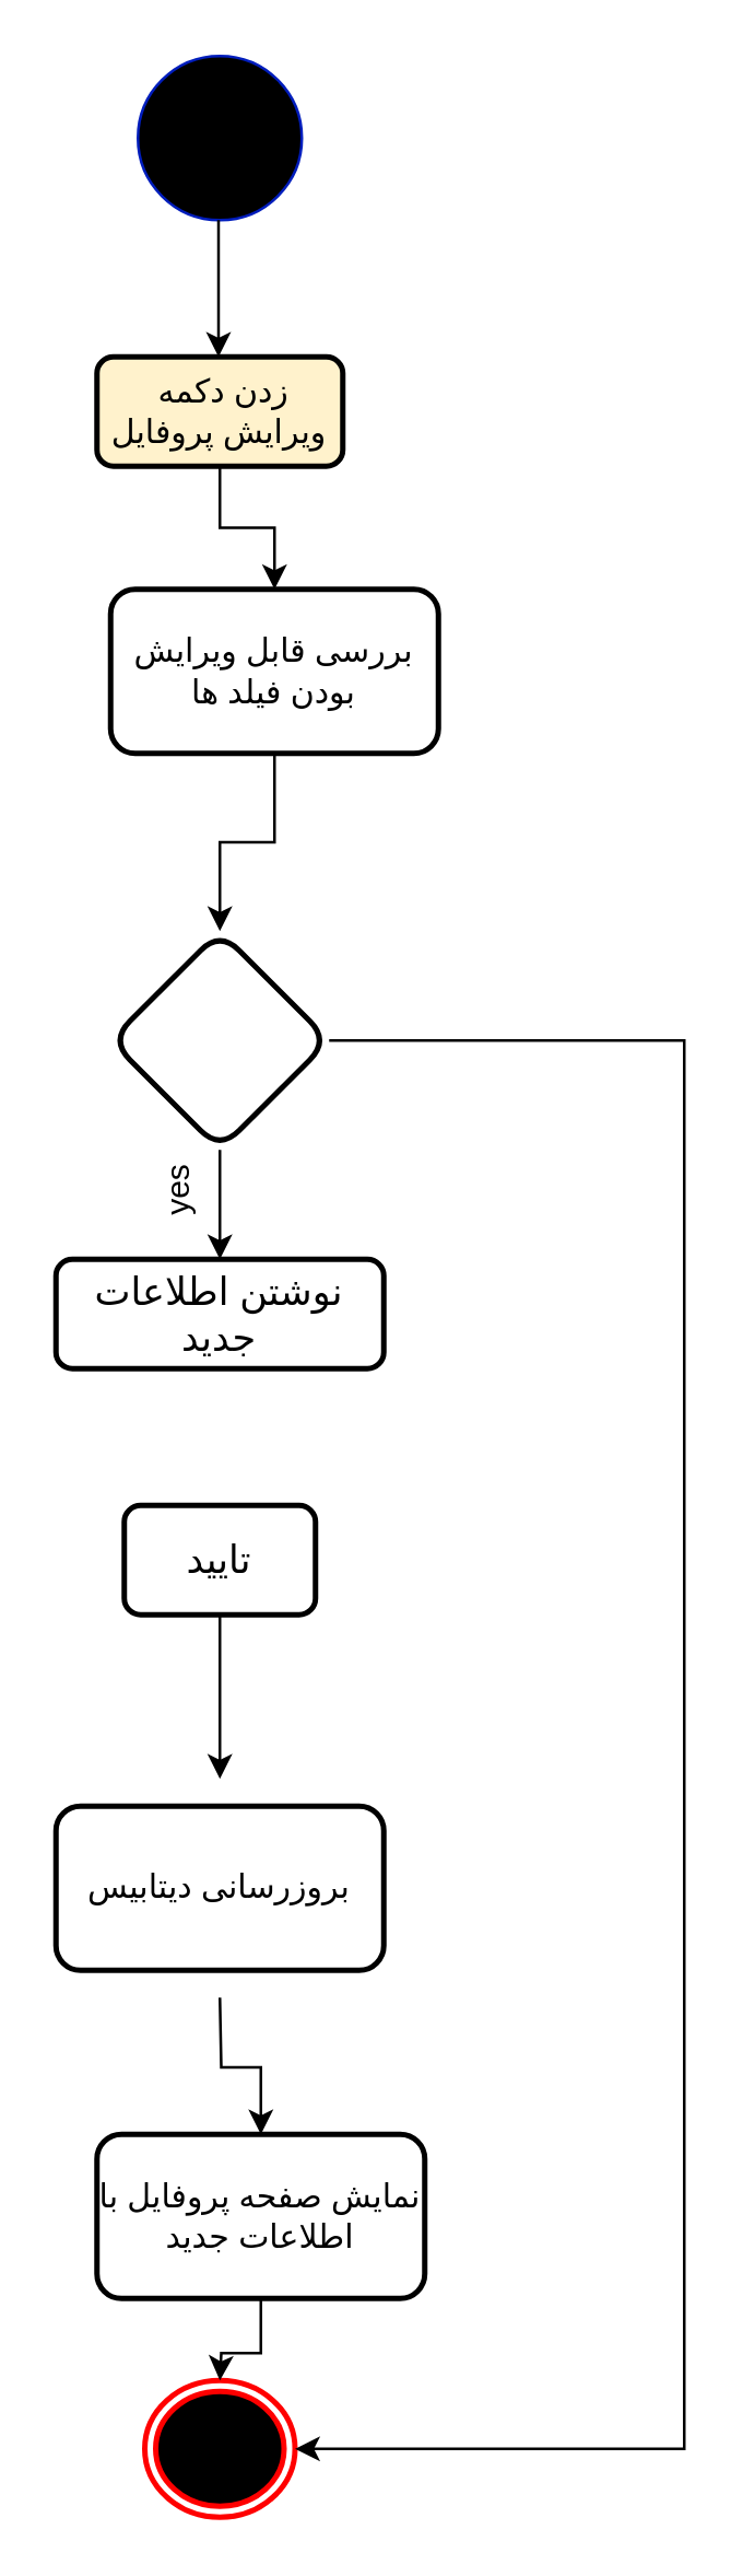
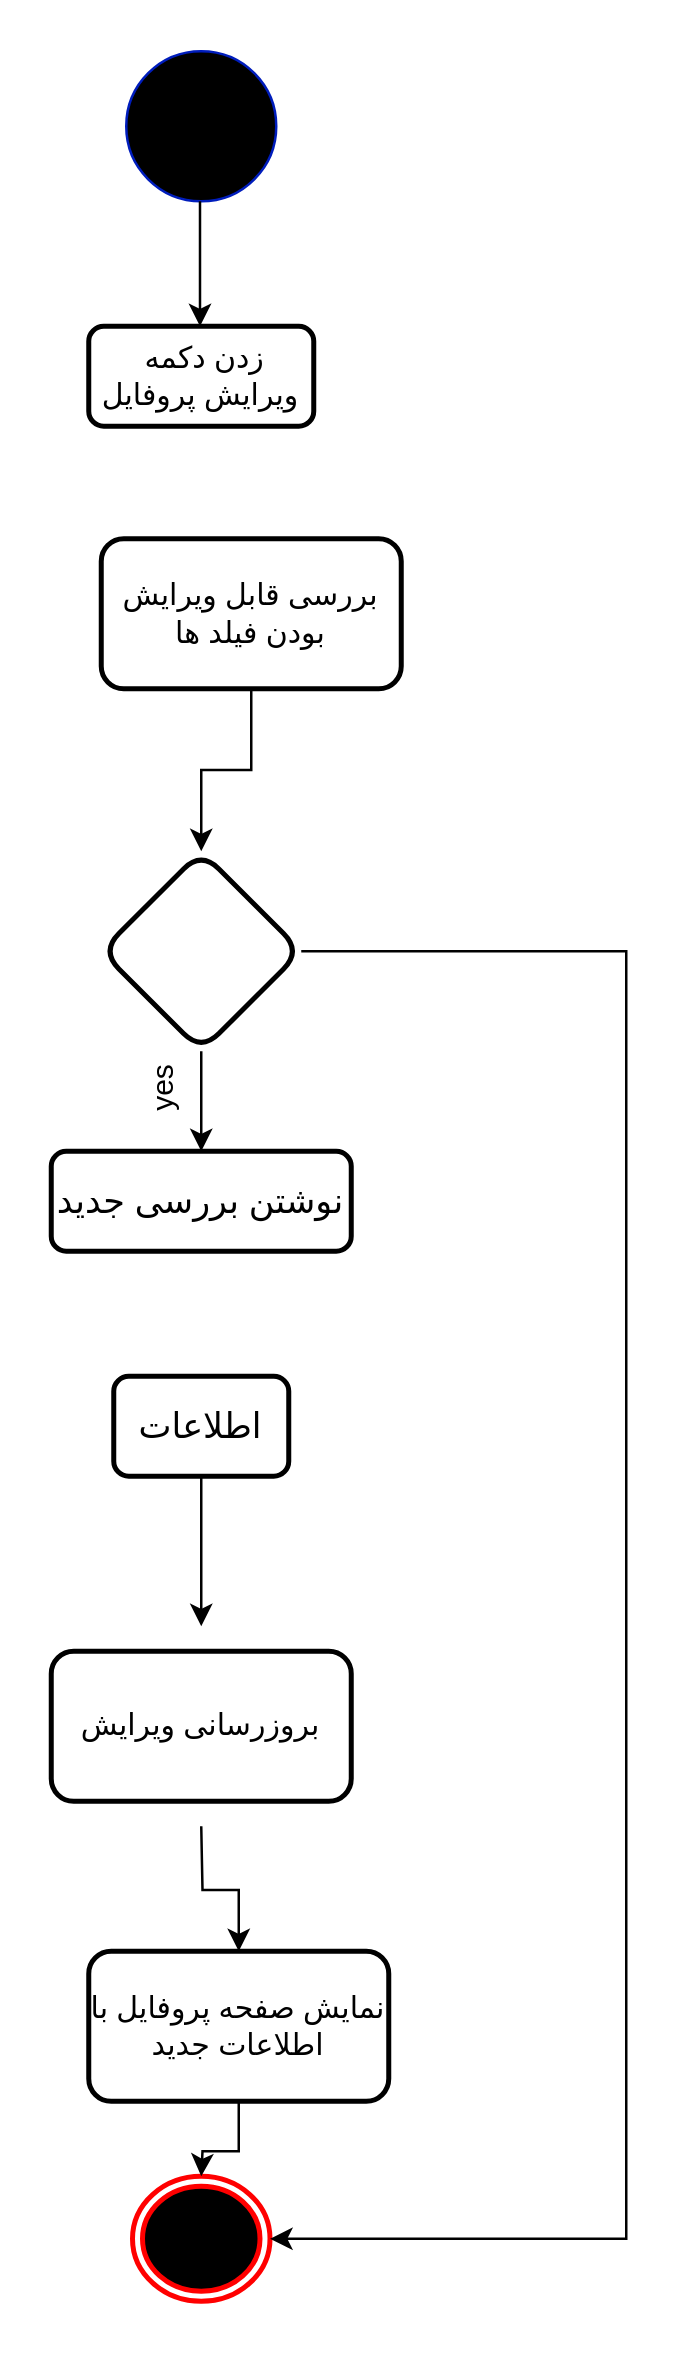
  <mxCell id="0" />
  <mxCell id="1" parent="0" />
  <mxCell id="2" value="" style="verticalLabelPosition=bottom;verticalAlign=top;html=1;shape=mxgraph.flowchart.on-page_reference;fillColor=#000000;fontColor=#ffffff;strokeColor=#001DBC;" parent="1" vertex="1"><mxGeometry x="50" y="20" width="60" height="60" as="geometry" /></mxCell>
  <mxCell id="3" value="" style="endArrow=classic;html=1;rounded=0;fontSize=11;" parent="1" edge="1"><mxGeometry x="-1" y="144" width="50" height="50" relative="1" as="geometry"><mxPoint x="79.5" y="80" as="sourcePoint" /><mxPoint x="79.5" y="130" as="targetPoint" /><Array as="points"><mxPoint x="79.5" y="90" /><mxPoint x="79.5" y="122" /></Array><mxPoint x="-24" y="-80" as="offset" /></mxGeometry></mxCell>
  <mxCell id="4" value="" style="ellipse;html=1;shape=endState;fillColor=#000000;strokeColor=#ff0000;strokeWidth=2;fontSize=14;" parent="1" vertex="1"><mxGeometry x="52.5" y="870" width="55" height="50" as="geometry" /></mxCell>
- <mxCell id="5" value="" style="edgeStyle=orthogonalEdgeStyle;rounded=0;orthogonalLoop=1;jettySize=auto;html=1;" parent="1" source="6" target="18" edge="1"><mxGeometry relative="1" as="geometry" /></mxCell>
- <mxCell id="6" value="&amp;nbsp;زدن دکمه ویرایش پروفایل" style="rounded=1;whiteSpace=wrap;html=1;strokeWidth=2;fillColor=#fff2cc;" parent="1" vertex="1"><mxGeometry x="35" y="130" width="90" height="40" as="geometry" /></mxCell>
- <mxCell id="7" value="&lt;font style=&quot;font-size: 14px;&quot;&gt;نوشتن اطلاعات جدید&lt;/font&gt;" style="whiteSpace=wrap;html=1;rounded=1;strokeWidth=2;" parent="1" vertex="1"><mxGeometry x="20" y="460" width="120" height="40" as="geometry" /></mxCell>
+ <mxCell id="6" value="&amp;nbsp;زدن دکمه ویرایش پروفایل" style="rounded=1;whiteSpace=wrap;html=1;strokeWidth=2;" parent="1" vertex="1"><mxGeometry x="35" y="130" width="90" height="40" as="geometry" /></mxCell>
+ <mxCell id="7" value="&lt;font style=&quot;font-size: 14px;&quot;&gt;نوشتن بررسی جدید&lt;/font&gt;" style="whiteSpace=wrap;html=1;rounded=1;strokeWidth=2;" parent="1" vertex="1"><mxGeometry x="20" y="460" width="120" height="40" as="geometry" /></mxCell>
  <mxCell id="8" value="" style="edgeStyle=orthogonalEdgeStyle;rounded=0;orthogonalLoop=1;jettySize=auto;html=1;fontSize=14;" parent="1" source="9" edge="1"><mxGeometry relative="1" as="geometry"><mxPoint x="80" y="650" as="targetPoint" /></mxGeometry></mxCell>
- <mxCell id="9" value="&lt;font style=&quot;font-size: 14px;&quot;&gt;تایید&lt;/font&gt;" style="whiteSpace=wrap;html=1;rounded=1;strokeWidth=2;" parent="1" vertex="1"><mxGeometry x="45" y="550" width="70" height="40" as="geometry" /></mxCell>
+ <mxCell id="9" value="&lt;font style=&quot;font-size: 14px;&quot;&gt;اطلاعات&lt;/font&gt;" style="whiteSpace=wrap;html=1;rounded=1;strokeWidth=2;" parent="1" vertex="1"><mxGeometry x="45" y="550" width="70" height="40" as="geometry" /></mxCell>
  <mxCell id="10" style="edgeStyle=orthogonalEdgeStyle;rounded=0;orthogonalLoop=1;jettySize=auto;html=1;exitX=0.5;exitY=1;exitDx=0;exitDy=0;entryX=0.5;entryY=0;entryDx=0;entryDy=0;fontSize=14;" parent="1" source="12" target="7" edge="1"><mxGeometry relative="1" as="geometry" /></mxCell>
  <mxCell id="11" style="edgeStyle=orthogonalEdgeStyle;rounded=0;orthogonalLoop=1;jettySize=auto;html=1;exitX=1;exitY=0.5;exitDx=0;exitDy=0;entryX=1;entryY=0.5;entryDx=0;entryDy=0;" parent="1" source="12" target="4" edge="1"><mxGeometry relative="1" as="geometry"><Array as="points"><mxPoint x="250" y="380" /><mxPoint x="250" y="895" /></Array></mxGeometry></mxCell>
  <mxCell id="12" value="" style="rhombus;whiteSpace=wrap;html=1;rounded=1;strokeWidth=2;" parent="1" vertex="1"><mxGeometry x="40" y="340" width="80" height="80" as="geometry" /></mxCell>
  <mxCell id="13" style="edgeStyle=orthogonalEdgeStyle;rounded=0;orthogonalLoop=1;jettySize=auto;html=1;exitX=0.5;exitY=1;exitDx=0;exitDy=0;fontSize=14;" parent="1" source="9" target="9" edge="1"><mxGeometry relative="1" as="geometry" /></mxCell>
  <mxCell id="14" value="" style="edgeStyle=orthogonalEdgeStyle;rounded=0;orthogonalLoop=1;jettySize=auto;html=1;fontSize=14;" parent="1" target="16" edge="1"><mxGeometry relative="1" as="geometry"><mxPoint x="80" y="730" as="sourcePoint" /></mxGeometry></mxCell>
  <mxCell id="15" value="" style="edgeStyle=orthogonalEdgeStyle;rounded=0;orthogonalLoop=1;jettySize=auto;html=1;fontSize=14;" parent="1" source="16" edge="1"><mxGeometry relative="1" as="geometry"><mxPoint x="80" y="870" as="targetPoint" /></mxGeometry></mxCell>
  <mxCell id="16" value="نمایش صفحه پروفایل با اطلاعات جدید" style="whiteSpace=wrap;html=1;rounded=1;strokeWidth=2;" parent="1" vertex="1"><mxGeometry x="35" y="780" width="120" height="60" as="geometry" /></mxCell>
  <mxCell id="17" value="" style="edgeStyle=orthogonalEdgeStyle;rounded=0;orthogonalLoop=1;jettySize=auto;html=1;" parent="1" source="18" target="12" edge="1"><mxGeometry relative="1" as="geometry" /></mxCell>
  <mxCell id="18" value="بررسی قابل ویرایش بودن فیلد ها" style="whiteSpace=wrap;html=1;rounded=1;strokeWidth=2;" parent="1" vertex="1"><mxGeometry x="40" y="215" width="120" height="60" as="geometry" /></mxCell>
- <mxCell id="19" value="بروزرسانی دیتابیس" style="whiteSpace=wrap;html=1;rounded=1;strokeWidth=2;" parent="1" vertex="1"><mxGeometry x="20" y="660" width="120" height="60" as="geometry" /></mxCell>
+ <mxCell id="19" value="بروزرسانی ویرایش" style="whiteSpace=wrap;html=1;rounded=1;strokeWidth=2;" parent="1" vertex="1"><mxGeometry x="20" y="660" width="120" height="60" as="geometry" /></mxCell>
  <mxCell id="20" value="yes" style="text;html=1;strokeColor=none;fillColor=none;align=center;verticalAlign=middle;whiteSpace=wrap;rounded=0;rotation=-90;" parent="1" vertex="1"><mxGeometry x="35" y="420" width="60" height="30" as="geometry" /></mxCell>
